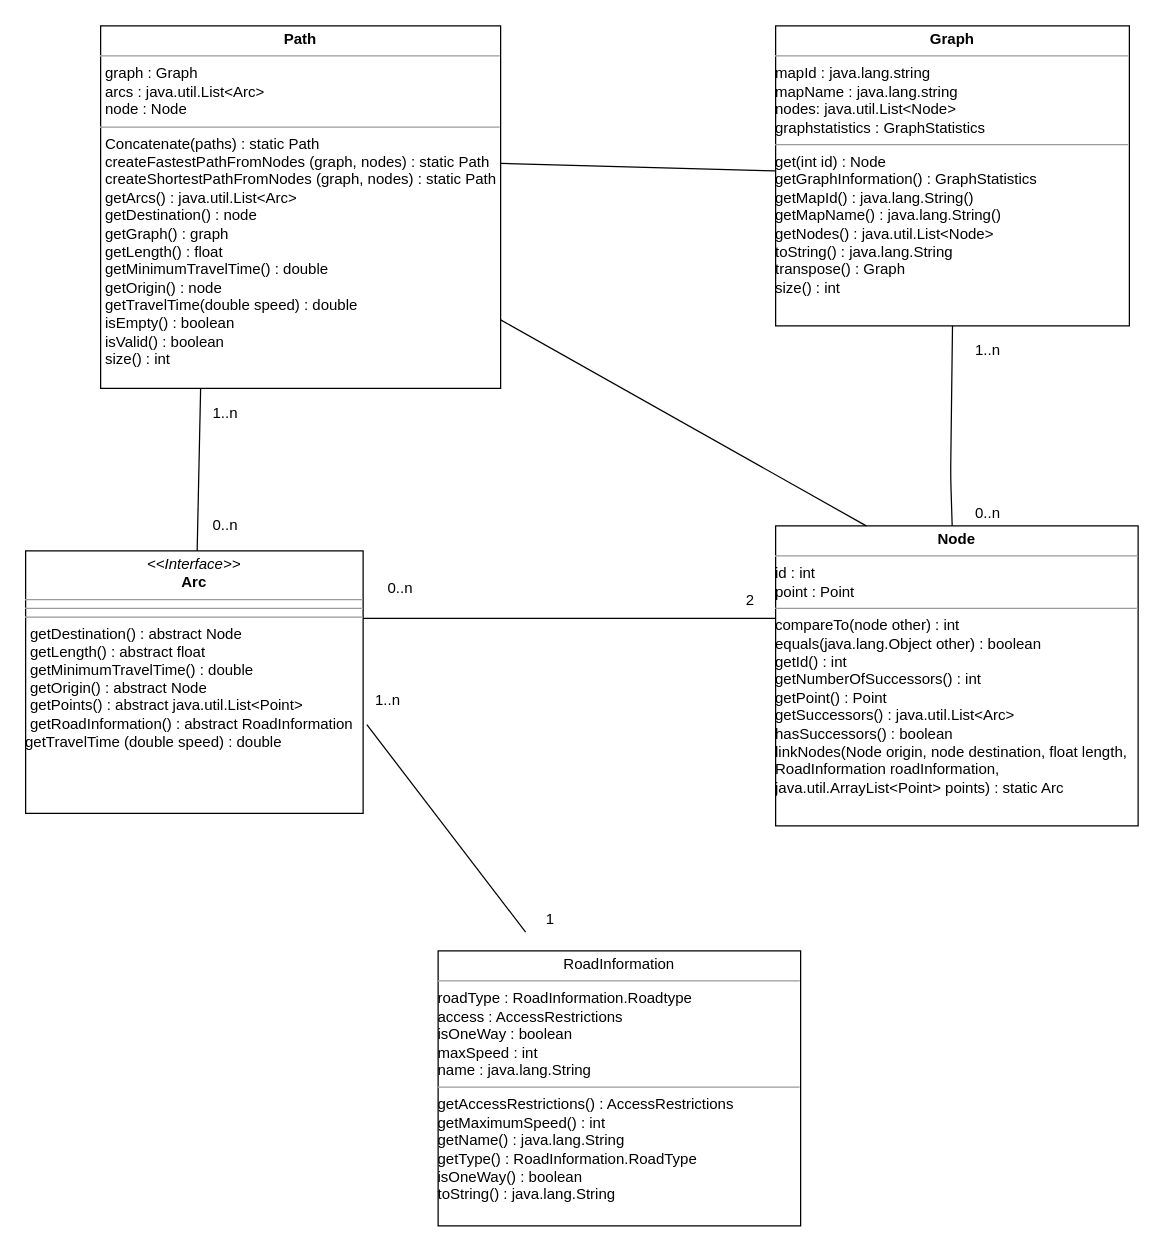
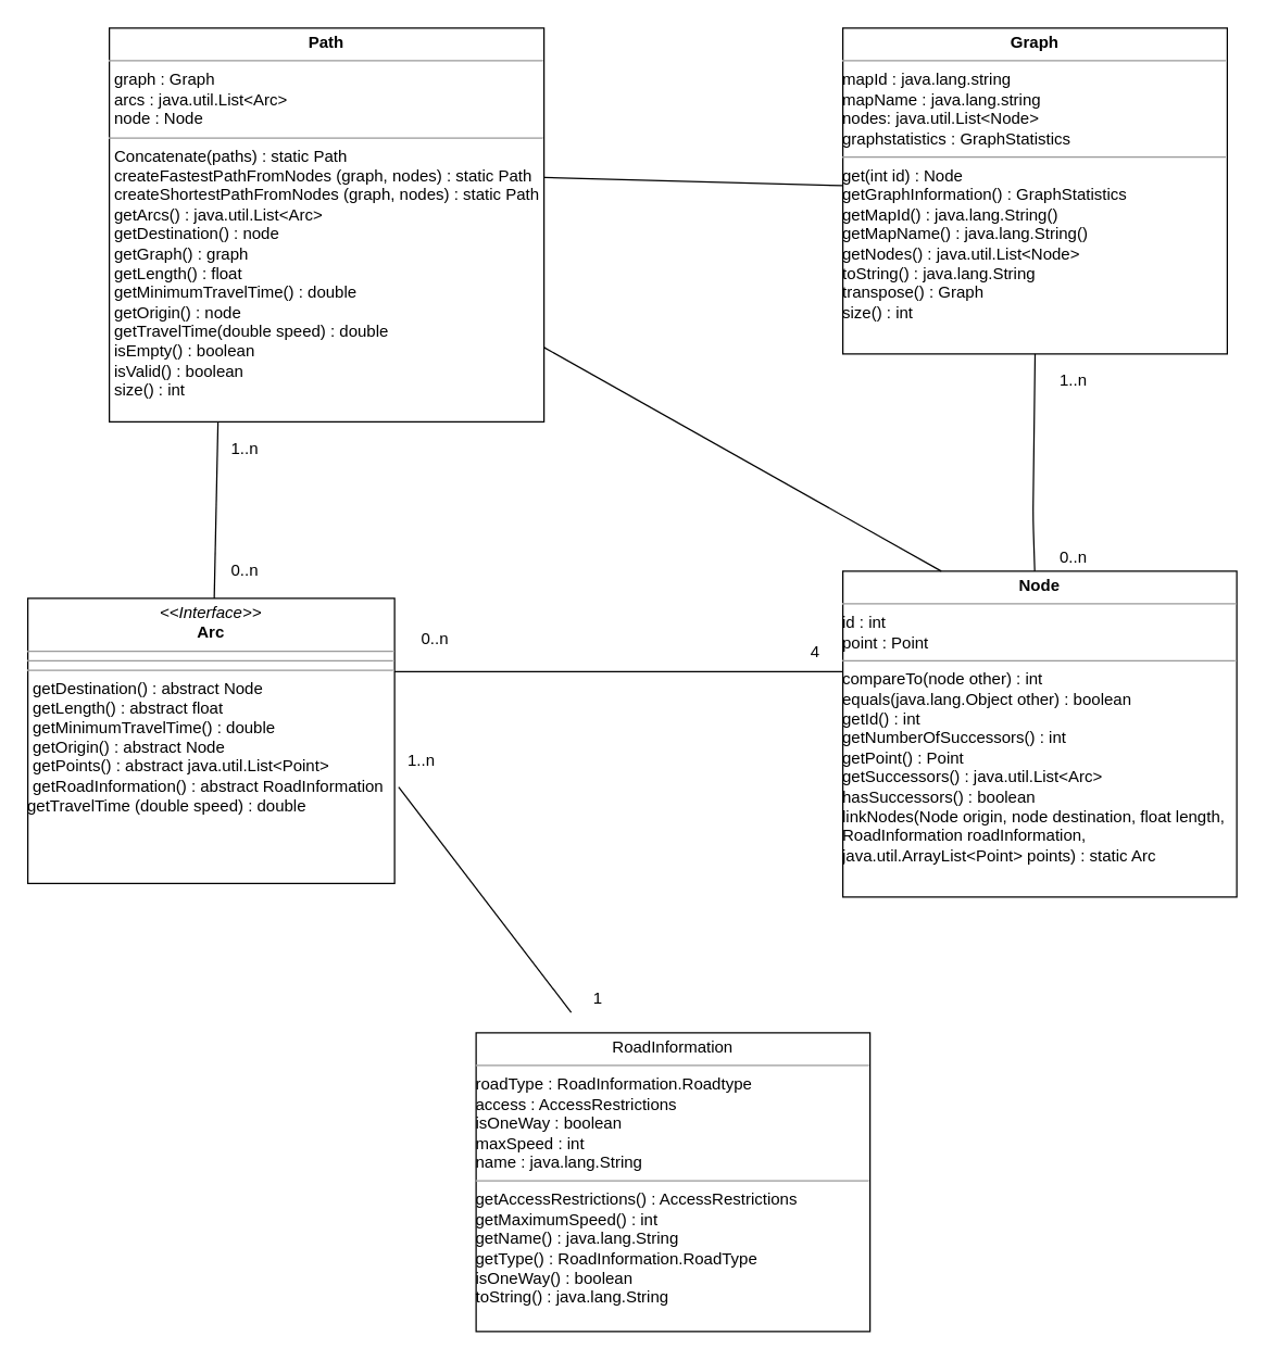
  <mxCell id="0" />
  <mxCell id="1" parent="0" />
  <mxCell id="2" value="&lt;p style=&quot;margin: 0px ; margin-top: 4px ; text-align: center&quot;&gt;&lt;b&gt;Path&lt;/b&gt;&lt;br&gt;&lt;/p&gt;&lt;hr size=&quot;1&quot;&gt;&lt;p style=&quot;margin: 0px ; margin-left: 4px&quot;&gt;graph : Graph&lt;/p&gt;&lt;p style=&quot;margin: 0px ; margin-left: 4px&quot;&gt;arcs : java.util.List&amp;lt;Arc&amp;gt;&lt;/p&gt;&lt;p style=&quot;margin: 0px ; margin-left: 4px&quot;&gt;node : Node&lt;br&gt;&lt;/p&gt;&lt;hr size=&quot;1&quot;&gt;&lt;p style=&quot;margin: 0px ; margin-left: 4px&quot;&gt;Concatenate(paths) : static Path&lt;/p&gt;&lt;p style=&quot;margin: 0px ; margin-left: 4px&quot;&gt;createFastestPathFromNodes (graph, nodes) : static Path&lt;/p&gt;&lt;p style=&quot;margin: 0px ; margin-left: 4px&quot;&gt;createShortestPathFromNodes (graph, nodes) : static Path&lt;/p&gt;&lt;p style=&quot;margin: 0px ; margin-left: 4px&quot;&gt;getArcs() : java.util.List&amp;lt;Arc&amp;gt;&lt;/p&gt;&lt;p style=&quot;margin: 0px ; margin-left: 4px&quot;&gt;getDestination() : node&lt;/p&gt;&lt;p style=&quot;margin: 0px ; margin-left: 4px&quot;&gt;getGraph() : graph&lt;/p&gt;&lt;p style=&quot;margin: 0px ; margin-left: 4px&quot;&gt;getLength() : float&lt;/p&gt;&lt;p style=&quot;margin: 0px ; margin-left: 4px&quot;&gt;getMinimumTravelTime() : double&lt;/p&gt;&lt;p style=&quot;margin: 0px ; margin-left: 4px&quot;&gt;getOrigin() : node&lt;/p&gt;&lt;p style=&quot;margin: 0px ; margin-left: 4px&quot;&gt;getTravelTime(double speed) : double&lt;/p&gt;&lt;p style=&quot;margin: 0px ; margin-left: 4px&quot;&gt;isEmpty() : boolean&lt;/p&gt;&lt;p style=&quot;margin: 0px ; margin-left: 4px&quot;&gt;isValid() : boolean&lt;/p&gt;&lt;p style=&quot;margin: 0px ; margin-left: 4px&quot;&gt;size() : int&lt;br&gt;&lt;/p&gt;&lt;p style=&quot;margin: 0px ; margin-left: 4px&quot;&gt;&lt;br&gt;&lt;/p&gt;" style="verticalAlign=top;align=left;overflow=fill;fontSize=12;fontFamily=Helvetica;html=1;" vertex="1" parent="1"><mxGeometry x="80" y="20" width="320" height="290" as="geometry" /></mxCell>
  <mxCell id="3" value="&lt;p style=&quot;margin: 0px ; margin-top: 4px ; text-align: center&quot;&gt;&lt;b&gt;Node&lt;/b&gt;&lt;br&gt;&lt;/p&gt;&lt;hr size=&quot;1&quot;&gt;&lt;div&gt;id : int&lt;/div&gt;&lt;div&gt;point : Point&lt;br&gt;&lt;/div&gt;&lt;hr size=&quot;1&quot;&gt;&lt;div&gt;compareTo(node other) : int&lt;/div&gt;&lt;div&gt;equals(java.lang.Object other) : boolean&lt;/div&gt;&lt;div&gt;getId() : int&lt;/div&gt;&lt;div&gt;getNumberOfSuccessors() : int&lt;/div&gt;&lt;div&gt;getPoint() : Point&lt;/div&gt;&lt;div&gt;getSuccessors() : java.util.List&amp;lt;Arc&amp;gt;&lt;/div&gt;&lt;div&gt;hasSuccessors() : boolean&lt;/div&gt;&lt;div&gt;linkNodes(Node origin, node destination, float length, &lt;br&gt;&lt;/div&gt;&lt;div&gt;RoadInformation roadInformation, &lt;br&gt;&lt;/div&gt;&lt;div&gt;java.util.ArrayList&amp;lt;Point&amp;gt; points) : static Arc&lt;br&gt;&lt;/div&gt;&lt;font face=&quot;Helvetica&quot;&gt;&lt;code&gt;&lt;/code&gt;&lt;/font&gt;" style="verticalAlign=top;align=left;overflow=fill;fontSize=12;fontFamily=Helvetica;html=1;" vertex="1" parent="1"><mxGeometry x="620" y="420" width="290" height="240" as="geometry" /></mxCell>
  <mxCell id="4" value="&lt;p style=&quot;margin: 0px ; margin-top: 4px ; text-align: center&quot;&gt;&lt;b&gt;Graph&lt;/b&gt;&lt;br&gt;&lt;/p&gt;&lt;hr size=&quot;1&quot;&gt;&lt;div&gt;mapId : java.lang.string&lt;/div&gt;&lt;div&gt;mapName : java.lang.string&lt;/div&gt;&lt;div&gt;nodes: java.util.List&amp;lt;Node&amp;gt;&lt;/div&gt;&lt;div&gt;graphstatistics : GraphStatistics&lt;br&gt;&lt;/div&gt;&lt;hr size=&quot;1&quot;&gt;&lt;div&gt;get(int id) : Node&lt;/div&gt;&lt;div&gt;getGraphInformation() : GraphStatistics&lt;/div&gt;&lt;div&gt;getMapId() : java.lang.String()&lt;/div&gt;&lt;div&gt;getMapName() : java.lang.String()&lt;/div&gt;&lt;div&gt;getNodes() : java.util.List&amp;lt;Node&amp;gt;&lt;/div&gt;&lt;div&gt;toString() : java.lang.String&lt;/div&gt;&lt;div&gt;transpose() : Graph&lt;br&gt;&lt;/div&gt;&lt;div&gt;size() : int&lt;br&gt;&lt;/div&gt;&lt;p style=&quot;margin: 0px ; margin-left: 4px&quot;&gt;&lt;br&gt;&lt;/p&gt;" style="verticalAlign=top;align=left;overflow=fill;fontSize=12;fontFamily=Helvetica;html=1;" vertex="1" parent="1"><mxGeometry x="620" y="20" width="283" height="240" as="geometry" /></mxCell>
  <mxCell id="5" value="&lt;p style=&quot;margin: 0px ; margin-top: 4px ; text-align: center&quot;&gt;RoadInformation&lt;br&gt;&lt;/p&gt;&lt;hr size=&quot;1&quot;&gt;&lt;div&gt;roadType : RoadInformation.Roadtype&lt;/div&gt;&lt;div&gt;access : AccessRestrictions&lt;/div&gt;&lt;div&gt;isOneWay : boolean&lt;/div&gt;&lt;div&gt;maxSpeed : int&lt;/div&gt;&lt;div&gt;name : java.lang.String&lt;br&gt;&lt;/div&gt;&lt;hr size=&quot;1&quot;&gt;&lt;div&gt;getAccessRestrictions() : AccessRestrictions&lt;/div&gt;&lt;div&gt;getMaximumSpeed() : int&lt;/div&gt;&lt;div&gt;getName() : java.lang.String&lt;/div&gt;&lt;div&gt;getType() : RoadInformation.RoadType&lt;/div&gt;&lt;div&gt;isOneWay() : boolean&lt;/div&gt;&lt;div&gt;toString() : java.lang.String&lt;br&gt;&lt;font face=&quot;Helvetica&quot;&gt;&lt;code&gt;&lt;/code&gt;&lt;/font&gt;&lt;/div&gt;" style="verticalAlign=top;align=left;overflow=fill;fontSize=12;fontFamily=Helvetica;html=1;" vertex="1" parent="1"><mxGeometry x="350" y="760" width="290" height="220" as="geometry" /></mxCell>
  <mxCell id="6" value="&lt;p style=&quot;margin: 0px ; margin-top: 4px ; text-align: center&quot;&gt;&lt;i&gt;&amp;lt;&amp;lt;Interface&amp;gt;&amp;gt;&lt;/i&gt;&lt;br&gt;&lt;b&gt;Arc&lt;/b&gt;&lt;/p&gt;&lt;hr size=&quot;1&quot;&gt;&lt;hr size=&quot;1&quot;&gt;&lt;hr size=&quot;1&quot;&gt;&lt;p style=&quot;margin: 0px ; margin-left: 4px&quot;&gt;getDestination() : abstract Node&lt;/p&gt;&lt;p style=&quot;margin: 0px ; margin-left: 4px&quot;&gt;getLength() : abstract float&lt;/p&gt;&lt;p style=&quot;margin: 0px ; margin-left: 4px&quot;&gt;getMinimumTravelTime() : double&lt;/p&gt;&lt;p style=&quot;margin: 0px ; margin-left: 4px&quot;&gt;getOrigin() : abstract Node&lt;/p&gt;&lt;p style=&quot;margin: 0px ; margin-left: 4px&quot;&gt;getPoints() : abstract java.util.List&amp;lt;Point&amp;gt;&lt;/p&gt;&lt;p style=&quot;margin: 0px ; margin-left: 4px&quot;&gt;getRoadInformation() : abstract RoadInformation&lt;/p&gt;getTravelTime (double speed) : double" style="verticalAlign=top;align=left;overflow=fill;fontSize=12;fontFamily=Helvetica;html=1;" vertex="1" parent="1"><mxGeometry x="20" y="440" width="270" height="210" as="geometry" /></mxCell>
- <mxCell id="7" value="&lt;div&gt;2&lt;/div&gt;" style="text;html=1;strokeColor=none;fillColor=none;align=center;verticalAlign=middle;whiteSpace=wrap;rounded=0;" vertex="1" parent="1"><mxGeometry x="580" y="470" width="40" height="20" as="geometry" /></mxCell>
+ <mxCell id="7" value="&lt;div&gt;4&lt;/div&gt;" style="text;html=1;strokeColor=none;fillColor=none;align=center;verticalAlign=middle;whiteSpace=wrap;rounded=0;" vertex="1" parent="1"><mxGeometry x="580" y="470" width="40" height="20" as="geometry" /></mxCell>
  <mxCell id="8" value="0..n" style="text;html=1;strokeColor=none;fillColor=none;align=center;verticalAlign=middle;whiteSpace=wrap;rounded=0;" vertex="1" parent="1"><mxGeometry x="300" y="460" width="40" height="20" as="geometry" /></mxCell>
  <mxCell id="9" value="0..n" style="text;html=1;strokeColor=none;fillColor=none;align=center;verticalAlign=middle;whiteSpace=wrap;rounded=0;" vertex="1" parent="1"><mxGeometry x="770" y="400" width="40" height="20" as="geometry" /></mxCell>
  <mxCell id="10" value="1..n" style="text;html=1;strokeColor=none;fillColor=none;align=center;verticalAlign=middle;whiteSpace=wrap;rounded=0;" vertex="1" parent="1"><mxGeometry x="770" y="270" width="40" height="20" as="geometry" /></mxCell>
  <mxCell id="11" value="1..n" style="text;html=1;strokeColor=none;fillColor=none;align=center;verticalAlign=middle;whiteSpace=wrap;rounded=0;" vertex="1" parent="1"><mxGeometry x="290" y="550" width="40" height="20" as="geometry" /></mxCell>
  <mxCell id="12" value="&lt;div&gt;1&lt;/div&gt;" style="text;html=1;strokeColor=none;fillColor=none;align=center;verticalAlign=middle;whiteSpace=wrap;rounded=0;" vertex="1" parent="1"><mxGeometry x="420" y="725" width="40" height="20" as="geometry" /></mxCell>
  <mxCell id="13" value="" style="endArrow=none;html=1;entryX=0;entryY=0.308;entryDx=0;entryDy=0;entryPerimeter=0;" edge="1" parent="1" target="3"><mxGeometry width="50" height="50" relative="1" as="geometry"><mxPoint x="290" y="494" as="sourcePoint" /><mxPoint x="610" y="500" as="targetPoint" /></mxGeometry></mxCell>
  <mxCell id="14" value="" style="endArrow=none;html=1;entryX=0;entryY=1;entryDx=0;entryDy=0;exitX=1.011;exitY=0.662;exitDx=0;exitDy=0;exitPerimeter=0;" edge="1" parent="1" source="6" target="12"><mxGeometry width="50" height="50" relative="1" as="geometry"><mxPoint x="290" y="580.08" as="sourcePoint" /><mxPoint x="620" y="580" as="targetPoint" /></mxGeometry></mxCell>
  <mxCell id="15" value="" style="endArrow=none;html=1;exitX=0.25;exitY=1;exitDx=0;exitDy=0;" edge="1" parent="1" source="2" target="6"><mxGeometry width="50" height="50" relative="1" as="geometry"><mxPoint x="140" y="309.02" as="sourcePoint" /><mxPoint x="267.03" y="490" as="targetPoint" /></mxGeometry></mxCell>
  <mxCell id="16" value="" style="endArrow=none;html=1;entryX=0.25;entryY=0;entryDx=0;entryDy=0;" edge="1" parent="1" source="2" target="3"><mxGeometry width="50" height="50" relative="1" as="geometry"><mxPoint x="170" y="320" as="sourcePoint" /><mxPoint x="167.234" y="450" as="targetPoint" /><Array as="points" /></mxGeometry></mxCell>
  <mxCell id="17" value="" style="endArrow=none;html=1;exitX=0.5;exitY=1;exitDx=0;exitDy=0;" edge="1" parent="1" source="4" target="3"><mxGeometry width="50" height="50" relative="1" as="geometry"><mxPoint x="750" y="265" as="sourcePoint" /><mxPoint x="702.5" y="430" as="targetPoint" /><Array as="points"><mxPoint x="760" y="380" /></Array></mxGeometry></mxCell>
  <mxCell id="18" value="1..n" style="text;html=1;strokeColor=none;fillColor=none;align=center;verticalAlign=middle;whiteSpace=wrap;rounded=0;" vertex="1" parent="1"><mxGeometry x="160" y="320" width="40" height="20" as="geometry" /></mxCell>
  <mxCell id="19" value="0..n" style="text;html=1;strokeColor=none;fillColor=none;align=center;verticalAlign=middle;whiteSpace=wrap;rounded=0;" vertex="1" parent="1"><mxGeometry x="160" y="410" width="40" height="20" as="geometry" /></mxCell>
  <mxCell id="20" value="" style="endArrow=none;html=1;" edge="1" parent="1" target="4"><mxGeometry width="50" height="50" relative="1" as="geometry"><mxPoint x="400" y="129.996" as="sourcePoint" /><mxPoint x="692.5" y="294.83" as="targetPoint" /><Array as="points" /></mxGeometry></mxCell>
